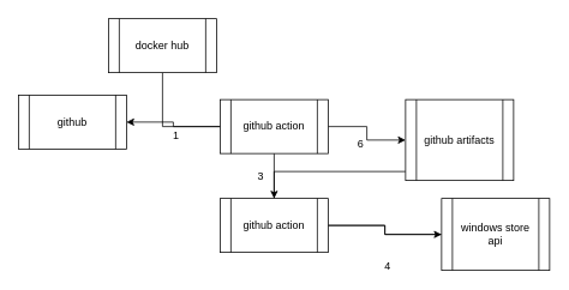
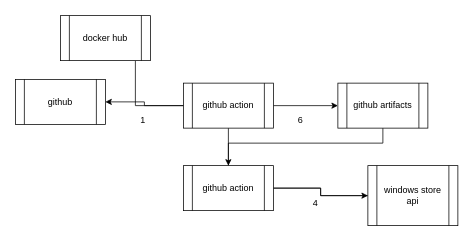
  <mxCell id="0" />
  <mxCell id="1" parent="0" />
  <mxCell id="2" style="edgeStyle=orthogonalEdgeStyle;rounded=0;orthogonalLoop=1;jettySize=auto;html=1;startArrow=classic;startFill=1;endArrow=none;endFill=0;" edge="1" parent="1" source="3" target="6"><mxGeometry relative="1" as="geometry" /></mxCell>
  <mxCell id="3" value="github" style="shape=process;whiteSpace=wrap;html=1;backgroundOutline=1;" vertex="1" parent="1"><mxGeometry x="20" y="105" width="120" height="60" as="geometry" /></mxCell>
  <mxCell id="4" style="edgeStyle=orthogonalEdgeStyle;rounded=0;orthogonalLoop=1;jettySize=auto;html=1;entryX=0;entryY=0.5;entryDx=0;entryDy=0;startArrow=none;startFill=0;endArrow=classic;endFill=1;" edge="1" parent="1" source="6" target="8"><mxGeometry relative="1" as="geometry" /></mxCell>
  <mxCell id="5" style="edgeStyle=orthogonalEdgeStyle;rounded=0;orthogonalLoop=1;jettySize=auto;html=1;entryX=0.5;entryY=0;entryDx=0;entryDy=0;startArrow=none;startFill=0;endArrow=classic;endFill=1;" edge="1" parent="1" source="6" target="13"><mxGeometry relative="1" as="geometry" /></mxCell>
  <mxCell id="6" value="github action" style="shape=process;whiteSpace=wrap;html=1;backgroundOutline=1;" vertex="1" parent="1"><mxGeometry x="244" y="110" width="120" height="60" as="geometry" /></mxCell>
  <mxCell id="7" style="edgeStyle=orthogonalEdgeStyle;rounded=0;orthogonalLoop=1;jettySize=auto;html=1;startArrow=none;startFill=0;endArrow=none;endFill=0;" edge="1" parent="1" source="8" target="13"><mxGeometry relative="1" as="geometry"><Array as="points"><mxPoint x="510" y="190" /><mxPoint x="304" y="190" /></Array></mxGeometry></mxCell>
- <mxCell id="8" value="github artifacts" style="shape=process;whiteSpace=wrap;html=1;backgroundOutline=1;" vertex="1" parent="1"><mxGeometry x="450" y="110" width="120" height="90" as="geometry" /></mxCell>
+ <mxCell id="8" value="github artifacts" style="shape=process;whiteSpace=wrap;html=1;backgroundOutline=1;" vertex="1" parent="1"><mxGeometry x="450" y="110" width="120" height="60" as="geometry" /></mxCell>
  <mxCell id="9" style="edgeStyle=orthogonalEdgeStyle;rounded=0;orthogonalLoop=1;jettySize=auto;html=1;startArrow=none;startFill=0;endArrow=none;endFill=0;entryX=0;entryY=0.5;entryDx=0;entryDy=0;" edge="1" parent="1" source="10" target="6"><mxGeometry relative="1" as="geometry"><mxPoint x="180" y="110" as="targetPoint" /><Array as="points"><mxPoint x="180" y="140" /></Array></mxGeometry></mxCell>
- <mxCell id="10" value="docker hub" style="shape=process;whiteSpace=wrap;html=1;backgroundOutline=1;" vertex="1" parent="1"><mxGeometry x="120" y="20" width="120" height="60" as="geometry" /></mxCell>
+ <mxCell id="10" value="docker hub" style="shape=process;whiteSpace=wrap;html=1;backgroundOutline=1;" vertex="1" parent="1"><mxGeometry x="80" y="20" width="120" height="60" as="geometry" /></mxCell>
  <mxCell id="11" style="edgeStyle=orthogonalEdgeStyle;rounded=0;orthogonalLoop=1;jettySize=auto;html=1;startArrow=none;startFill=0;endArrow=none;endFill=0;" edge="1" parent="1" source="17" target="13"><mxGeometry relative="1" as="geometry"><Array as="points" /></mxGeometry></mxCell>
  <mxCell id="12" style="edgeStyle=orthogonalEdgeStyle;rounded=0;orthogonalLoop=1;jettySize=auto;html=1;entryX=0;entryY=0.5;entryDx=0;entryDy=0;startArrow=none;startFill=0;endArrow=classic;endFill=1;" edge="1" parent="1" source="13" target="17"><mxGeometry relative="1" as="geometry"><Array as="points" /></mxGeometry></mxCell>
  <mxCell id="13" value="github action" style="shape=process;whiteSpace=wrap;html=1;backgroundOutline=1;" vertex="1" parent="1"><mxGeometry x="244" y="220" width="120" height="60" as="geometry" /></mxCell>
- <mxCell id="14" value="1" style="text;html=1;align=center;verticalAlign=middle;resizable=0;points=[];autosize=1;strokeColor=none;fillColor=none;" vertex="1" parent="1"><mxGeometry x="180" y="135" width="30" height="30" as="geometry" /></mxCell>
+ <mxCell id="14" value="1" style="text;html=1;align=center;verticalAlign=middle;resizable=0;points=[];autosize=1;strokeColor=none;fillColor=none;" vertex="1" parent="1"><mxGeometry x="175" y="145" width="30" height="30" as="geometry" /></mxCell>
  <mxCell id="15" value="6" style="text;html=1;align=center;verticalAlign=middle;resizable=0;points=[];autosize=1;strokeColor=none;fillColor=none;" vertex="1" parent="1"><mxGeometry x="385" y="145" width="30" height="30" as="geometry" /></mxCell>
- <mxCell id="16" value="3" style="text;html=1;align=center;verticalAlign=middle;resizable=0;points=[];autosize=1;strokeColor=none;fillColor=none;" vertex="1" parent="1"><mxGeometry x="274" y="180" width="30" height="30" as="geometry" /></mxCell>
  <mxCell id="17" value="windows store api" style="shape=process;whiteSpace=wrap;html=1;backgroundOutline=1;" vertex="1" parent="1"><mxGeometry x="490" y="220" width="120" height="80" as="geometry" /></mxCell>
- <mxCell id="18" value="4" style="text;html=1;align=center;verticalAlign=middle;resizable=0;points=[];autosize=1;strokeColor=none;fillColor=none;" vertex="1" parent="1"><mxGeometry x="415" y="280" width="30" height="30" as="geometry" /></mxCell>
+ <mxCell id="18" value="4" style="text;html=1;align=center;verticalAlign=middle;resizable=0;points=[];autosize=1;strokeColor=none;fillColor=none;" vertex="1" parent="1"><mxGeometry x="405" y="255" width="30" height="30" as="geometry" /></mxCell>
